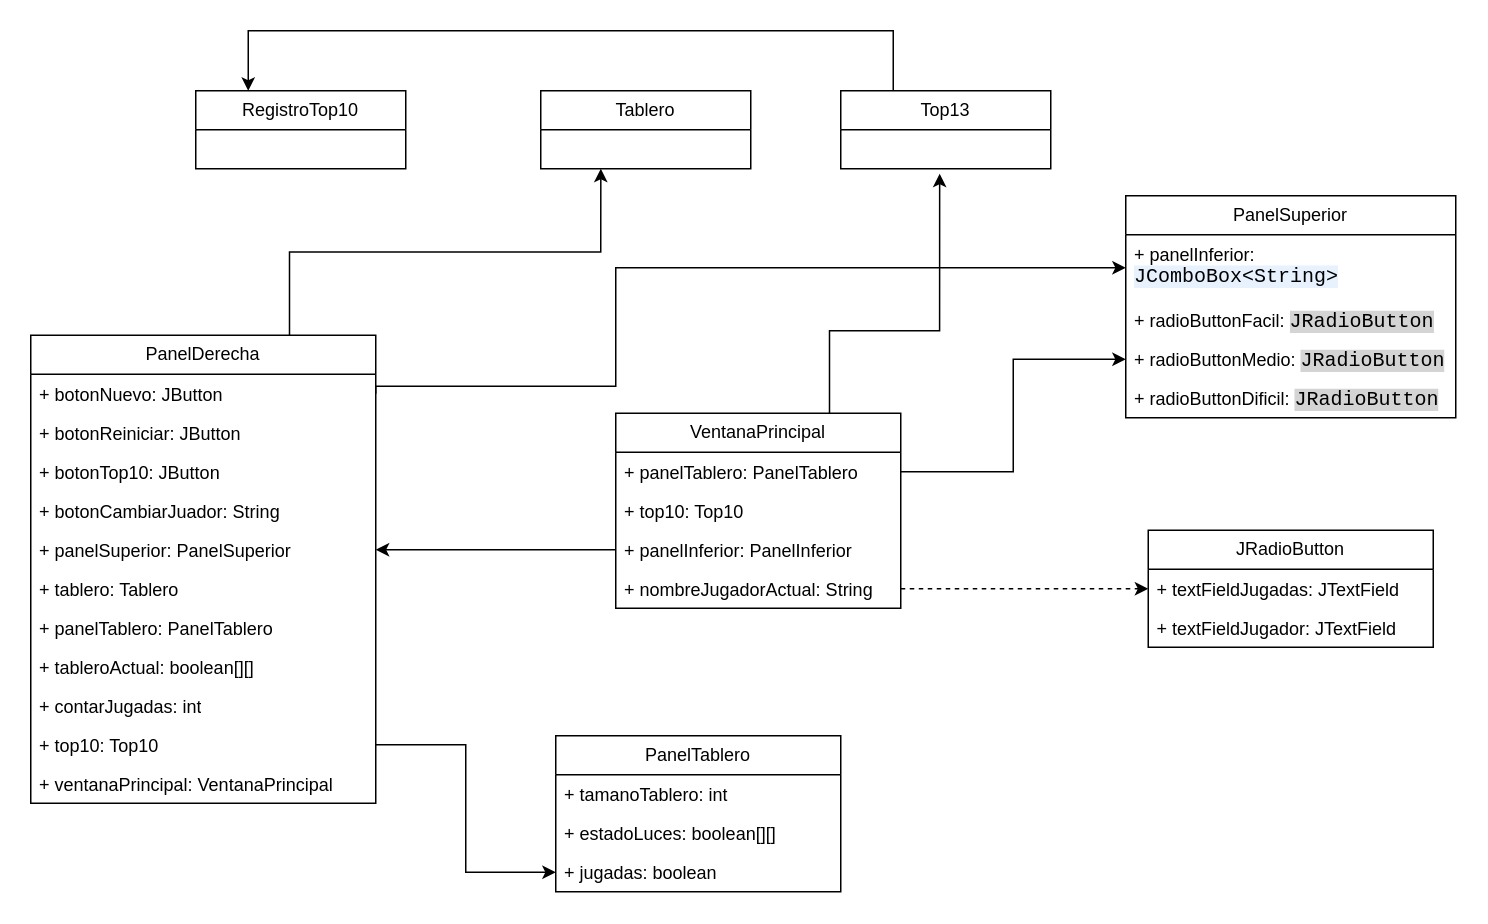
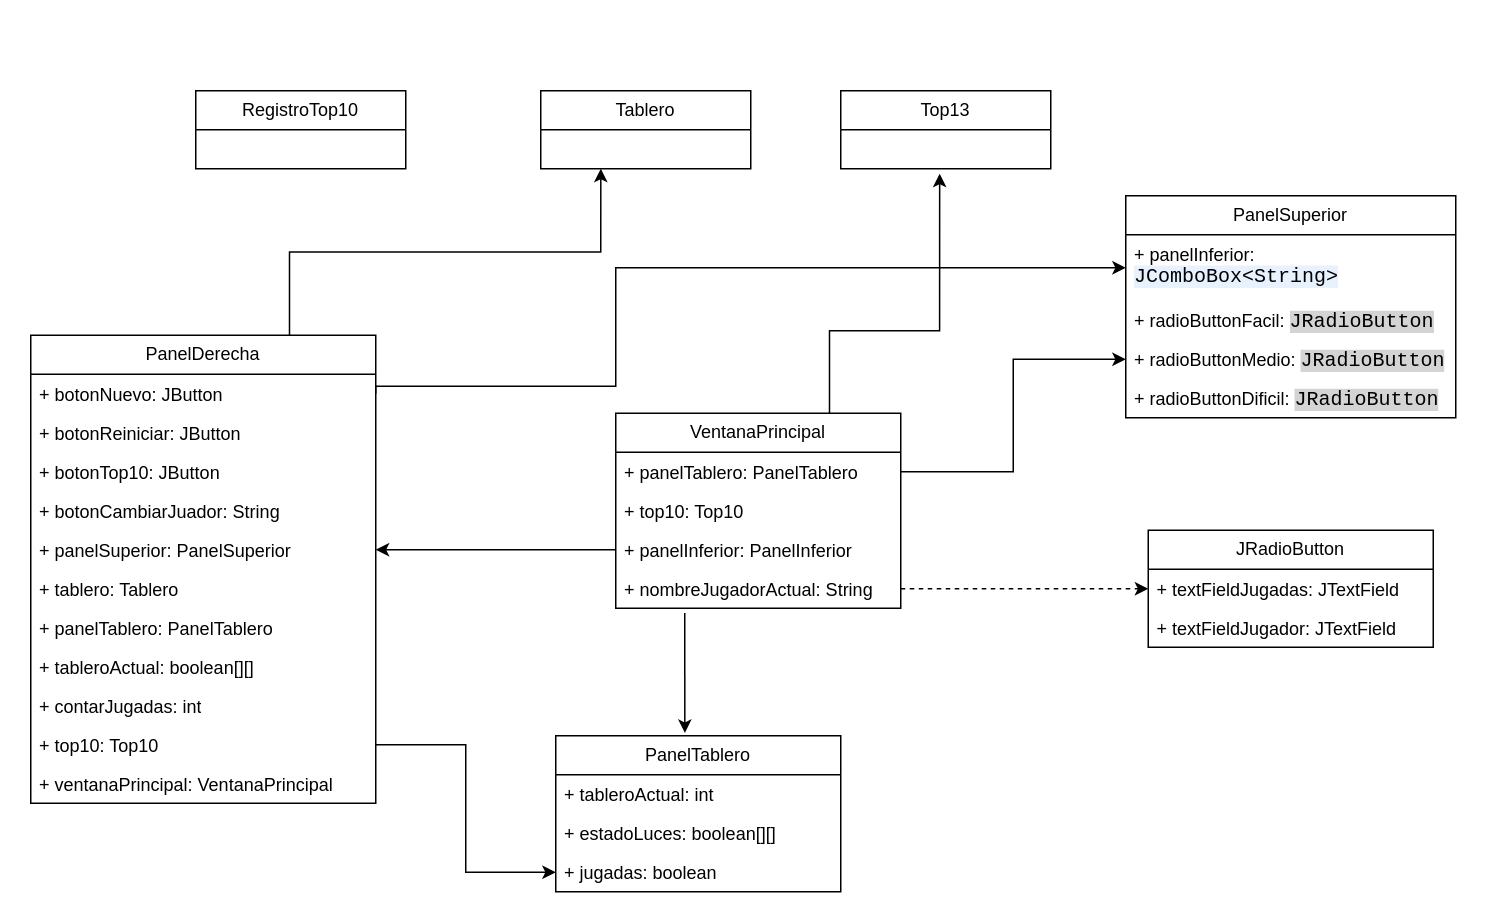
  <mxCell id="0" />
  <mxCell id="1" parent="0" />
  <mxCell id="2" value="RegistroTop10" style="swimlane;fontStyle=0;childLayout=stackLayout;horizontal=1;startSize=26;fillColor=none;horizontalStack=0;resizeParent=1;resizeParentMax=0;resizeLast=0;collapsible=1;marginBottom=0;whiteSpace=wrap;html=1;" vertex="1" parent="1"><mxGeometry x="130" y="60" width="140" height="52" as="geometry" /></mxCell>
  <mxCell id="3" value="&lt;div&gt;&lt;br&gt;&lt;/div&gt;" style="text;strokeColor=none;fillColor=none;align=left;verticalAlign=top;spacingLeft=4;spacingRight=4;overflow=hidden;rotatable=0;points=[[0,0.5],[1,0.5]];portConstraint=eastwest;whiteSpace=wrap;html=1;" vertex="1" parent="2"><mxGeometry y="26" width="140" height="26" as="geometry" /></mxCell>
- <mxCell id="4" style="edgeStyle=orthogonalEdgeStyle;rounded=0;orthogonalLoop=1;jettySize=auto;html=1;exitX=0.25;exitY=0;exitDx=0;exitDy=0;entryX=0.25;entryY=0;entryDx=0;entryDy=0;" edge="1" parent="1" source="5" target="2"><mxGeometry relative="1" as="geometry"><Array as="points"><mxPoint x="595" y="20" /><mxPoint x="165" y="20" /></Array></mxGeometry></mxCell>
  <mxCell id="5" value="Top13" style="swimlane;fontStyle=0;childLayout=stackLayout;horizontal=1;startSize=26;fillColor=none;horizontalStack=0;resizeParent=1;resizeParentMax=0;resizeLast=0;collapsible=1;marginBottom=0;whiteSpace=wrap;html=1;" vertex="1" parent="1"><mxGeometry x="560" y="60" width="140" height="52" as="geometry" /></mxCell>
  <mxCell id="6" value="&lt;div&gt;&lt;br&gt;&lt;/div&gt;" style="text;strokeColor=none;fillColor=none;align=left;verticalAlign=top;spacingLeft=4;spacingRight=4;overflow=hidden;rotatable=0;points=[[0,0.5],[1,0.5]];portConstraint=eastwest;whiteSpace=wrap;html=1;" vertex="1" parent="5"><mxGeometry y="26" width="140" height="26" as="geometry" /></mxCell>
  <mxCell id="7" value="Tablero" style="swimlane;fontStyle=0;childLayout=stackLayout;horizontal=1;startSize=26;fillColor=none;horizontalStack=0;resizeParent=1;resizeParentMax=0;resizeLast=0;collapsible=1;marginBottom=0;whiteSpace=wrap;html=1;" vertex="1" parent="1"><mxGeometry x="360" y="60" width="140" height="52" as="geometry" /></mxCell>
  <mxCell id="8" value="&lt;div&gt;&lt;br&gt;&lt;/div&gt;" style="text;strokeColor=none;fillColor=none;align=left;verticalAlign=top;spacingLeft=4;spacingRight=4;overflow=hidden;rotatable=0;points=[[0,0.5],[1,0.5]];portConstraint=eastwest;whiteSpace=wrap;html=1;" vertex="1" parent="7"><mxGeometry y="26" width="140" height="26" as="geometry" /></mxCell>
  <mxCell id="9" value="PanelDerecha" style="swimlane;fontStyle=0;childLayout=stackLayout;horizontal=1;startSize=26;fillColor=none;horizontalStack=0;resizeParent=1;resizeParentMax=0;resizeLast=0;collapsible=1;marginBottom=0;whiteSpace=wrap;html=1;" vertex="1" parent="1"><mxGeometry x="20" y="223" width="230" height="312" as="geometry" /></mxCell>
  <mxCell id="10" value="+ botonNuevo: JButton" style="text;strokeColor=none;fillColor=none;align=left;verticalAlign=top;spacingLeft=4;spacingRight=4;overflow=hidden;rotatable=0;points=[[0,0.5],[1,0.5]];portConstraint=eastwest;whiteSpace=wrap;html=1;" vertex="1" parent="9"><mxGeometry y="26" width="230" height="26" as="geometry" /></mxCell>
  <mxCell id="11" value="+ botonReiniciar: JButton" style="text;strokeColor=none;fillColor=none;align=left;verticalAlign=top;spacingLeft=4;spacingRight=4;overflow=hidden;rotatable=0;points=[[0,0.5],[1,0.5]];portConstraint=eastwest;whiteSpace=wrap;html=1;" vertex="1" parent="9"><mxGeometry y="52" width="230" height="26" as="geometry" /></mxCell>
  <mxCell id="12" value="+ botonTop10: JButton" style="text;strokeColor=none;fillColor=none;align=left;verticalAlign=top;spacingLeft=4;spacingRight=4;overflow=hidden;rotatable=0;points=[[0,0.5],[1,0.5]];portConstraint=eastwest;whiteSpace=wrap;html=1;" vertex="1" parent="9"><mxGeometry y="78" width="230" height="26" as="geometry" /></mxCell>
  <mxCell id="13" value="+ botonCambiarJuador: String" style="text;strokeColor=none;fillColor=none;align=left;verticalAlign=top;spacingLeft=4;spacingRight=4;overflow=hidden;rotatable=0;points=[[0,0.5],[1,0.5]];portConstraint=eastwest;whiteSpace=wrap;html=1;" vertex="1" parent="9"><mxGeometry y="104" width="230" height="26" as="geometry" /></mxCell>
  <mxCell id="14" value="+ panelSuperior: PanelSuperior" style="text;strokeColor=none;fillColor=none;align=left;verticalAlign=top;spacingLeft=4;spacingRight=4;overflow=hidden;rotatable=0;points=[[0,0.5],[1,0.5]];portConstraint=eastwest;whiteSpace=wrap;html=1;" vertex="1" parent="9"><mxGeometry y="130" width="230" height="26" as="geometry" /></mxCell>
  <mxCell id="15" value="+ tablero: Tablero" style="text;strokeColor=none;fillColor=none;align=left;verticalAlign=top;spacingLeft=4;spacingRight=4;overflow=hidden;rotatable=0;points=[[0,0.5],[1,0.5]];portConstraint=eastwest;whiteSpace=wrap;html=1;" vertex="1" parent="9"><mxGeometry y="156" width="230" height="26" as="geometry" /></mxCell>
  <mxCell id="16" value="+ panelTablero: PanelTablero" style="text;strokeColor=none;fillColor=none;align=left;verticalAlign=top;spacingLeft=4;spacingRight=4;overflow=hidden;rotatable=0;points=[[0,0.5],[1,0.5]];portConstraint=eastwest;whiteSpace=wrap;html=1;" vertex="1" parent="9"><mxGeometry y="182" width="230" height="26" as="geometry" /></mxCell>
  <mxCell id="17" value="+ tableroActual: boolean[][]" style="text;strokeColor=none;fillColor=none;align=left;verticalAlign=top;spacingLeft=4;spacingRight=4;overflow=hidden;rotatable=0;points=[[0,0.5],[1,0.5]];portConstraint=eastwest;whiteSpace=wrap;html=1;" vertex="1" parent="9"><mxGeometry y="208" width="230" height="26" as="geometry" /></mxCell>
  <mxCell id="18" value="+ contarJugadas: int" style="text;strokeColor=none;fillColor=none;align=left;verticalAlign=top;spacingLeft=4;spacingRight=4;overflow=hidden;rotatable=0;points=[[0,0.5],[1,0.5]];portConstraint=eastwest;whiteSpace=wrap;html=1;" vertex="1" parent="9"><mxGeometry y="234" width="230" height="26" as="geometry" /></mxCell>
  <mxCell id="19" value="+ top10: Top10" style="text;strokeColor=none;fillColor=none;align=left;verticalAlign=top;spacingLeft=4;spacingRight=4;overflow=hidden;rotatable=0;points=[[0,0.5],[1,0.5]];portConstraint=eastwest;whiteSpace=wrap;html=1;" vertex="1" parent="9"><mxGeometry y="260" width="230" height="26" as="geometry" /></mxCell>
  <mxCell id="20" value="+ ventanaPrincipal: VentanaPrincipal" style="text;strokeColor=none;fillColor=none;align=left;verticalAlign=top;spacingLeft=4;spacingRight=4;overflow=hidden;rotatable=0;points=[[0,0.5],[1,0.5]];portConstraint=eastwest;whiteSpace=wrap;html=1;" vertex="1" parent="9"><mxGeometry y="286" width="230" height="26" as="geometry" /></mxCell>
  <mxCell id="21" value="JRadioButton" style="swimlane;fontStyle=0;childLayout=stackLayout;horizontal=1;startSize=26;fillColor=none;horizontalStack=0;resizeParent=1;resizeParentMax=0;resizeLast=0;collapsible=1;marginBottom=0;whiteSpace=wrap;html=1;" vertex="1" parent="1"><mxGeometry x="765" y="353" width="190" height="78" as="geometry" /></mxCell>
  <mxCell id="22" value="+ textFieldJugadas: JTextField" style="text;strokeColor=none;fillColor=none;align=left;verticalAlign=top;spacingLeft=4;spacingRight=4;overflow=hidden;rotatable=0;points=[[0,0.5],[1,0.5]];portConstraint=eastwest;whiteSpace=wrap;html=1;" vertex="1" parent="21"><mxGeometry y="26" width="190" height="26" as="geometry" /></mxCell>
  <mxCell id="23" value="+ textFieldJugador: JTextField" style="text;strokeColor=none;fillColor=none;align=left;verticalAlign=top;spacingLeft=4;spacingRight=4;overflow=hidden;rotatable=0;points=[[0,0.5],[1,0.5]];portConstraint=eastwest;whiteSpace=wrap;html=1;" vertex="1" parent="21"><mxGeometry y="52" width="190" height="26" as="geometry" /></mxCell>
  <mxCell id="24" value="PanelSuperior" style="swimlane;fontStyle=0;childLayout=stackLayout;horizontal=1;startSize=26;fillColor=none;horizontalStack=0;resizeParent=1;resizeParentMax=0;resizeLast=0;collapsible=1;marginBottom=0;whiteSpace=wrap;html=1;" vertex="1" parent="1"><mxGeometry x="750" y="130" width="220" height="148" as="geometry" /></mxCell>
  <mxCell id="25" value="+ panelInferior:&amp;nbsp;&lt;div&gt;&lt;span style=&quot;background-color: rgb(232, 242, 254); font-family: &amp;quot;Courier New&amp;quot;; font-size: 10pt; white-space: pre;&quot;&gt;JComboBox&amp;lt;String&amp;gt;&lt;/span&gt;&lt;/div&gt;" style="text;strokeColor=none;fillColor=none;align=left;verticalAlign=top;spacingLeft=4;spacingRight=4;overflow=hidden;rotatable=0;points=[[0,0.5],[1,0.5]];portConstraint=eastwest;whiteSpace=wrap;html=1;" vertex="1" parent="24"><mxGeometry y="26" width="220" height="44" as="geometry" /></mxCell>
  <mxCell id="26" value="+ radioButtonFacil:&amp;nbsp;&lt;span style=&quot;background-color: rgb(212, 212, 212); font-family: &amp;quot;Courier New&amp;quot;; font-size: 10pt; white-space: pre;&quot;&gt;JRadioButton&lt;/span&gt;" style="text;strokeColor=none;fillColor=none;align=left;verticalAlign=top;spacingLeft=4;spacingRight=4;overflow=hidden;rotatable=0;points=[[0,0.5],[1,0.5]];portConstraint=eastwest;whiteSpace=wrap;html=1;" vertex="1" parent="24"><mxGeometry y="70" width="220" height="26" as="geometry" /></mxCell>
  <mxCell id="27" value="+ radioButtonMedio:&amp;nbsp;&lt;span style=&quot;background-color: rgb(212, 212, 212); font-family: &amp;quot;Courier New&amp;quot;; font-size: 10pt; white-space: pre;&quot;&gt;JRadioButton&lt;/span&gt;" style="text;strokeColor=none;fillColor=none;align=left;verticalAlign=top;spacingLeft=4;spacingRight=4;overflow=hidden;rotatable=0;points=[[0,0.5],[1,0.5]];portConstraint=eastwest;whiteSpace=wrap;html=1;" vertex="1" parent="24"><mxGeometry y="96" width="220" height="26" as="geometry" /></mxCell>
  <mxCell id="28" value="+ radioButtonDificil:&amp;nbsp;&lt;span style=&quot;background-color: rgb(212, 212, 212); font-family: &amp;quot;Courier New&amp;quot;; font-size: 10pt; white-space: pre;&quot;&gt;JRadioButton&lt;/span&gt;" style="text;strokeColor=none;fillColor=none;align=left;verticalAlign=top;spacingLeft=4;spacingRight=4;overflow=hidden;rotatable=0;points=[[0,0.5],[1,0.5]];portConstraint=eastwest;whiteSpace=wrap;html=1;" vertex="1" parent="24"><mxGeometry y="122" width="220" height="26" as="geometry" /></mxCell>
  <mxCell id="29" value="PanelTablero" style="swimlane;fontStyle=0;childLayout=stackLayout;horizontal=1;startSize=26;fillColor=none;horizontalStack=0;resizeParent=1;resizeParentMax=0;resizeLast=0;collapsible=1;marginBottom=0;whiteSpace=wrap;html=1;" vertex="1" parent="1"><mxGeometry x="370" y="490" width="190" height="104" as="geometry" /></mxCell>
- <mxCell id="30" value="+ tamanoTablero: int" style="text;strokeColor=none;fillColor=none;align=left;verticalAlign=top;spacingLeft=4;spacingRight=4;overflow=hidden;rotatable=0;points=[[0,0.5],[1,0.5]];portConstraint=eastwest;whiteSpace=wrap;html=1;" vertex="1" parent="29"><mxGeometry y="26" width="190" height="26" as="geometry" /></mxCell>
+ <mxCell id="30" value="+ tableroActual: int" style="text;strokeColor=none;fillColor=none;align=left;verticalAlign=top;spacingLeft=4;spacingRight=4;overflow=hidden;rotatable=0;points=[[0,0.5],[1,0.5]];portConstraint=eastwest;whiteSpace=wrap;html=1;" vertex="1" parent="29"><mxGeometry y="26" width="190" height="26" as="geometry" /></mxCell>
  <mxCell id="31" value="+ estadoLuces: boolean[][]" style="text;strokeColor=none;fillColor=none;align=left;verticalAlign=top;spacingLeft=4;spacingRight=4;overflow=hidden;rotatable=0;points=[[0,0.5],[1,0.5]];portConstraint=eastwest;whiteSpace=wrap;html=1;" vertex="1" parent="29"><mxGeometry y="52" width="190" height="26" as="geometry" /></mxCell>
  <mxCell id="32" value="+ jugadas: boolean" style="text;strokeColor=none;fillColor=none;align=left;verticalAlign=top;spacingLeft=4;spacingRight=4;overflow=hidden;rotatable=0;points=[[0,0.5],[1,0.5]];portConstraint=eastwest;whiteSpace=wrap;html=1;" vertex="1" parent="29"><mxGeometry y="78" width="190" height="26" as="geometry" /></mxCell>
  <mxCell id="33" value="VentanaPrincipal" style="swimlane;fontStyle=0;childLayout=stackLayout;horizontal=1;startSize=26;fillColor=none;horizontalStack=0;resizeParent=1;resizeParentMax=0;resizeLast=0;collapsible=1;marginBottom=0;whiteSpace=wrap;html=1;" vertex="1" parent="1"><mxGeometry x="410" y="275" width="190" height="130" as="geometry" /></mxCell>
  <mxCell id="34" value="+ panelTablero: PanelTablero" style="text;strokeColor=none;fillColor=none;align=left;verticalAlign=top;spacingLeft=4;spacingRight=4;overflow=hidden;rotatable=0;points=[[0,0.5],[1,0.5]];portConstraint=eastwest;whiteSpace=wrap;html=1;" vertex="1" parent="33"><mxGeometry y="26" width="190" height="26" as="geometry" /></mxCell>
  <mxCell id="35" value="+ top10: Top10" style="text;strokeColor=none;fillColor=none;align=left;verticalAlign=top;spacingLeft=4;spacingRight=4;overflow=hidden;rotatable=0;points=[[0,0.5],[1,0.5]];portConstraint=eastwest;whiteSpace=wrap;html=1;" vertex="1" parent="33"><mxGeometry y="52" width="190" height="26" as="geometry" /></mxCell>
  <mxCell id="36" value="+ panelInferior: PanelInferior" style="text;strokeColor=none;fillColor=none;align=left;verticalAlign=top;spacingLeft=4;spacingRight=4;overflow=hidden;rotatable=0;points=[[0,0.5],[1,0.5]];portConstraint=eastwest;whiteSpace=wrap;html=1;" vertex="1" parent="33"><mxGeometry y="78" width="190" height="26" as="geometry" /></mxCell>
  <mxCell id="37" value="+ nombreJugadorActual: String" style="text;strokeColor=none;fillColor=none;align=left;verticalAlign=top;spacingLeft=4;spacingRight=4;overflow=hidden;rotatable=0;points=[[0,0.5],[1,0.5]];portConstraint=eastwest;whiteSpace=wrap;html=1;" vertex="1" parent="33"><mxGeometry y="104" width="190" height="26" as="geometry" /></mxCell>
  <mxCell id="38" style="edgeStyle=orthogonalEdgeStyle;rounded=0;orthogonalLoop=1;jettySize=auto;html=1;exitX=1;exitY=0.5;exitDx=0;exitDy=0;entryX=0;entryY=0.5;entryDx=0;entryDy=0;dashed=1;" edge="1" parent="1" source="37" target="22"><mxGeometry relative="1" as="geometry" /></mxCell>
  <mxCell id="39" style="edgeStyle=orthogonalEdgeStyle;rounded=0;orthogonalLoop=1;jettySize=auto;html=1;exitX=0.75;exitY=0;exitDx=0;exitDy=0;entryX=0.286;entryY=1;entryDx=0;entryDy=0;entryPerimeter=0;" edge="1" parent="1" source="9" target="8"><mxGeometry relative="1" as="geometry" /></mxCell>
  <mxCell id="40" style="edgeStyle=orthogonalEdgeStyle;rounded=0;orthogonalLoop=1;jettySize=auto;html=1;exitX=1;exitY=0.5;exitDx=0;exitDy=0;entryX=0;entryY=0.5;entryDx=0;entryDy=0;" edge="1" parent="1" source="19" target="32"><mxGeometry relative="1" as="geometry" /></mxCell>
  <mxCell id="41" style="edgeStyle=orthogonalEdgeStyle;rounded=0;orthogonalLoop=1;jettySize=auto;html=1;exitX=1;exitY=0.5;exitDx=0;exitDy=0;entryX=0;entryY=0.5;entryDx=0;entryDy=0;" edge="1" parent="1" source="10" target="25"><mxGeometry relative="1" as="geometry"><Array as="points"><mxPoint x="410" y="257" /><mxPoint x="410" y="178" /></Array></mxGeometry></mxCell>
  <mxCell id="42" style="edgeStyle=orthogonalEdgeStyle;rounded=0;orthogonalLoop=1;jettySize=auto;html=1;exitX=0;exitY=0.5;exitDx=0;exitDy=0;entryX=1;entryY=0.5;entryDx=0;entryDy=0;" edge="1" parent="1" source="36" target="14"><mxGeometry relative="1" as="geometry" /></mxCell>
+ <mxCell id="43" value="" style="endArrow=classic;html=1;rounded=0;exitX=0.242;exitY=1.121;exitDx=0;exitDy=0;exitPerimeter=0;entryX=0.453;entryY=-0.018;entryDx=0;entryDy=0;entryPerimeter=0;" edge="1" parent="1" source="37" target="29"><mxGeometry width="50" height="50" relative="1" as="geometry"><mxPoint x="480" y="470" as="sourcePoint" /><mxPoint x="530" y="420" as="targetPoint" /></mxGeometry></mxCell>
  <mxCell id="44" style="edgeStyle=orthogonalEdgeStyle;rounded=0;orthogonalLoop=1;jettySize=auto;html=1;exitX=0.75;exitY=0;exitDx=0;exitDy=0;entryX=0.471;entryY=1.126;entryDx=0;entryDy=0;entryPerimeter=0;" edge="1" parent="1" source="33" target="6"><mxGeometry relative="1" as="geometry"><Array as="points"><mxPoint x="553" y="220" /><mxPoint x="626" y="220" /></Array></mxGeometry></mxCell>
  <mxCell id="45" style="edgeStyle=orthogonalEdgeStyle;rounded=0;orthogonalLoop=1;jettySize=auto;html=1;exitX=1;exitY=0.5;exitDx=0;exitDy=0;entryX=0;entryY=0.5;entryDx=0;entryDy=0;" edge="1" parent="1" source="34" target="27"><mxGeometry relative="1" as="geometry" /></mxCell>
